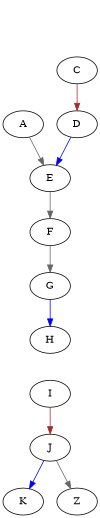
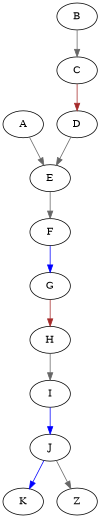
  digraph {
    node [y=0]
    edge [color=gray40 distance=1]
    A [passenger="p1:A->Z@rate=1,p2:A->Z@rate=3/1000" x=0]
    E [x=80]
+   B [passenger="p3:B->K@rate=3/1000" x=20]
    C [x=40]
    D [x=60]
    F [x=100]
    G [x=120]
    H [x=140]
    I [x=160]
    J [x=180]
    K [x=200]
    Z [x=220]
    A -> E
    E -> F
+   B -> C
    C -> D [color=brown]
-   D -> E [color=blue]
-   F -> G
-   G -> H [color=blue]
-   I -> J [color=brown]
+   D -> E
+   F -> G [color=blue]
+   G -> H [color=brown]
+   H -> I
+   I -> J [color=blue]
    J -> K [color=blue]
    J -> Z
  }
